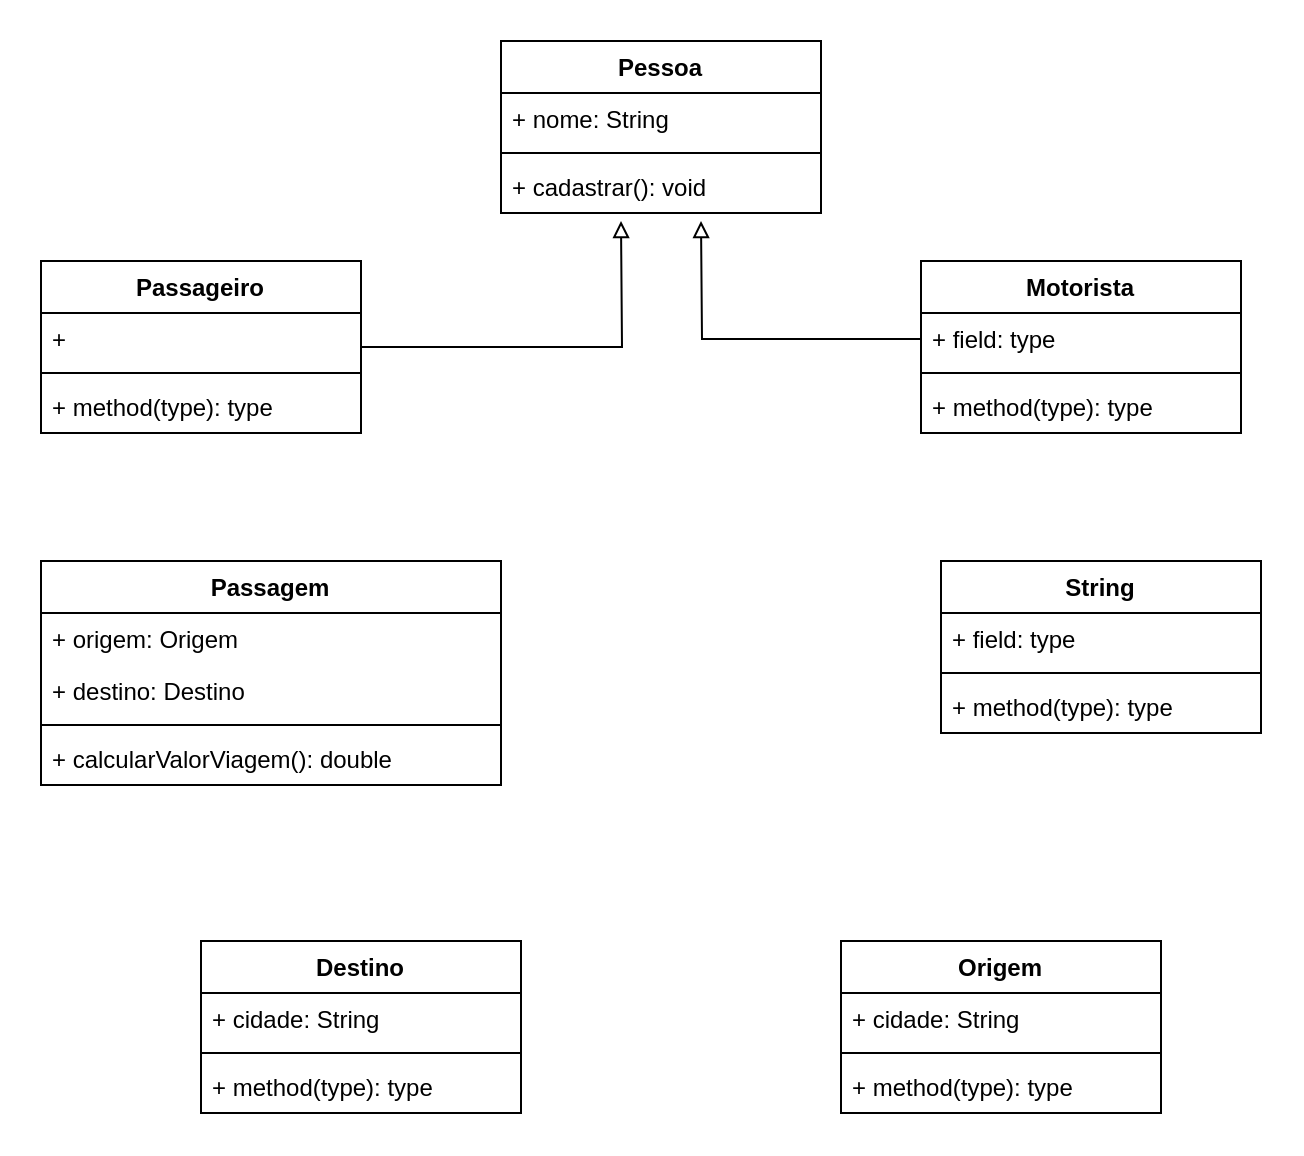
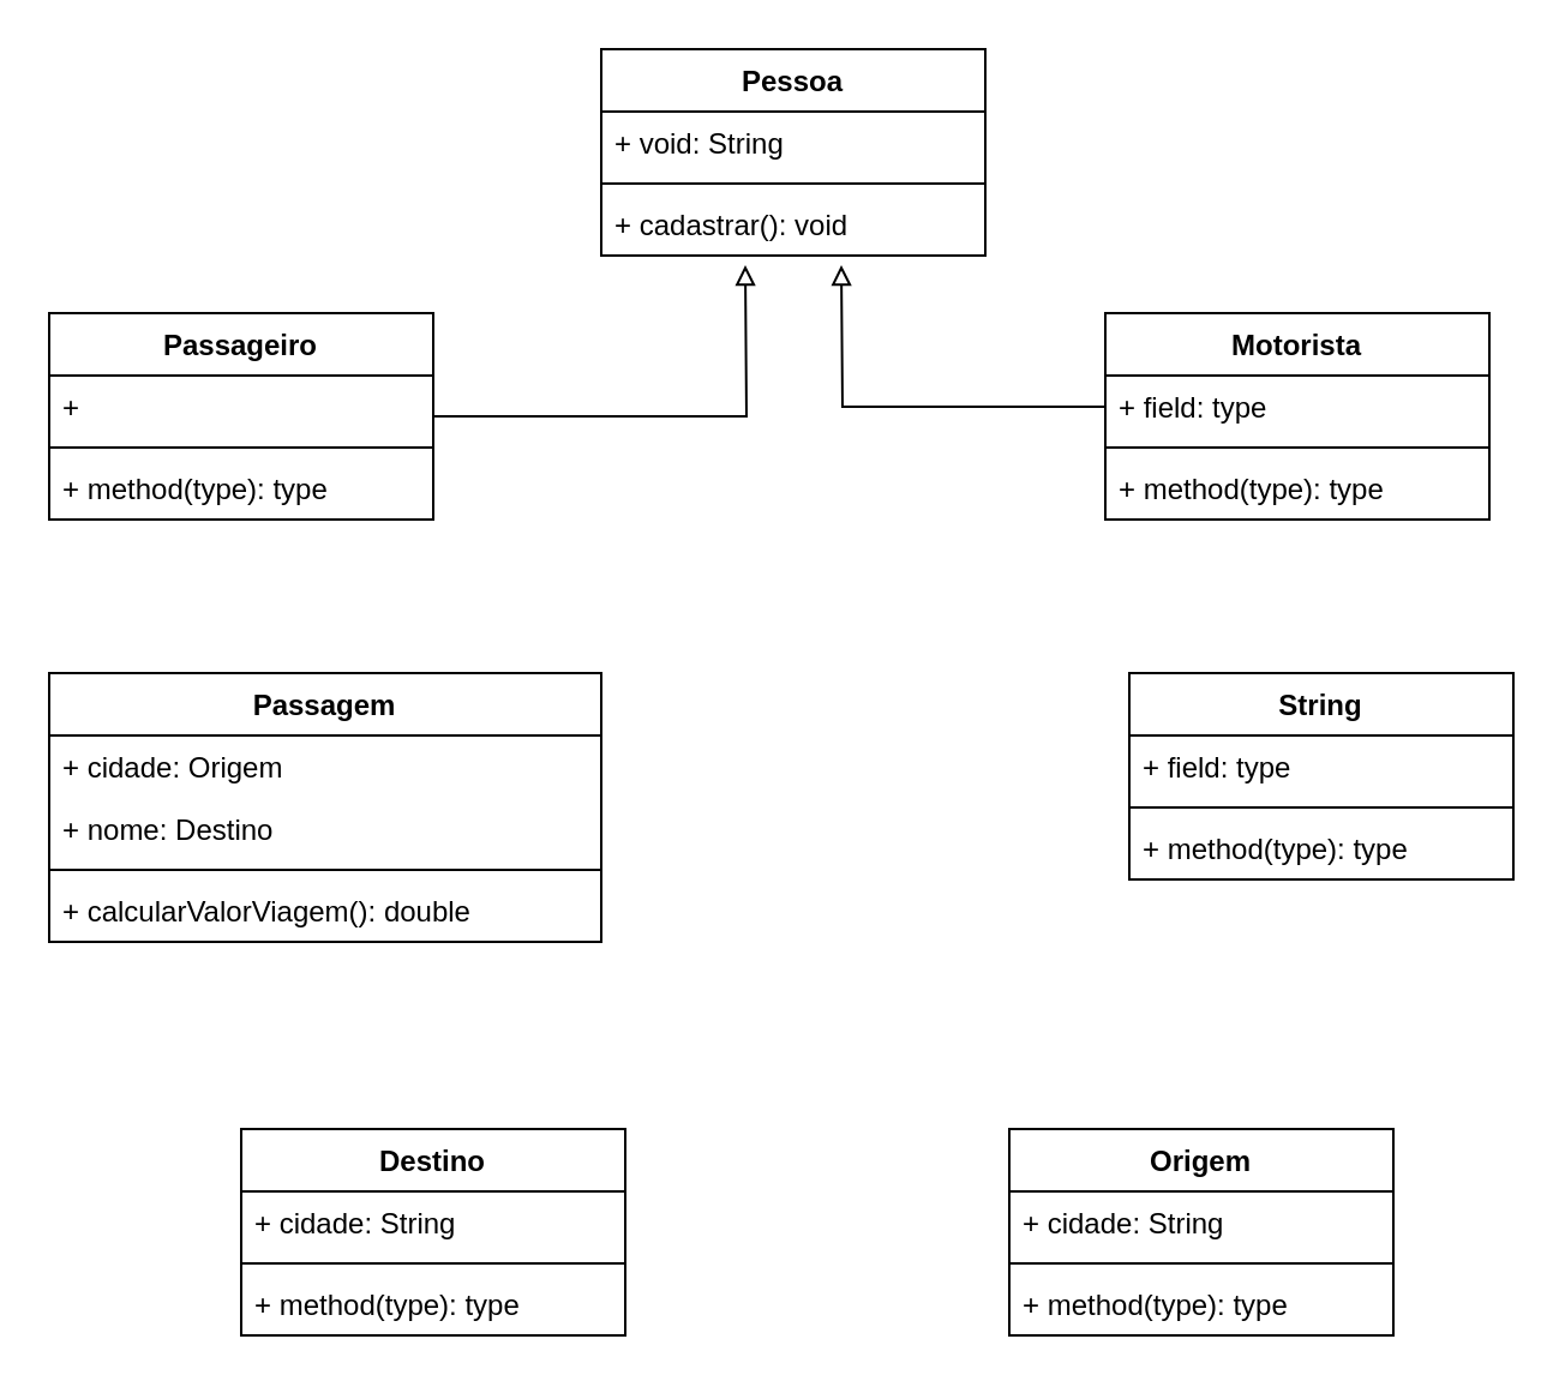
  <mxCell id="0" />
  <mxCell id="1" parent="0" />
  <mxCell id="2" value="Pessoa" style="swimlane;fontStyle=1;align=center;verticalAlign=top;childLayout=stackLayout;horizontal=1;startSize=26;horizontalStack=0;resizeParent=1;resizeParentMax=0;resizeLast=0;collapsible=1;marginBottom=0;whiteSpace=wrap;html=1;" vertex="1" parent="1"><mxGeometry x="250" y="20" width="160" height="86" as="geometry" /></mxCell>
- <mxCell id="3" value="+ nome: String" style="text;strokeColor=none;fillColor=none;align=left;verticalAlign=top;spacingLeft=4;spacingRight=4;overflow=hidden;rotatable=0;points=[[0,0.5],[1,0.5]];portConstraint=eastwest;whiteSpace=wrap;html=1;" vertex="1" parent="2"><mxGeometry y="26" width="160" height="26" as="geometry" /></mxCell>
+ <mxCell id="3" value="+ void: String" style="text;strokeColor=none;fillColor=none;align=left;verticalAlign=top;spacingLeft=4;spacingRight=4;overflow=hidden;rotatable=0;points=[[0,0.5],[1,0.5]];portConstraint=eastwest;whiteSpace=wrap;html=1;" vertex="1" parent="2"><mxGeometry y="26" width="160" height="26" as="geometry" /></mxCell>
  <mxCell id="4" value="" style="line;strokeWidth=1;fillColor=none;align=left;verticalAlign=middle;spacingTop=-1;spacingLeft=3;spacingRight=3;rotatable=0;labelPosition=right;points=[];portConstraint=eastwest;strokeColor=inherit;" vertex="1" parent="2"><mxGeometry y="52" width="160" height="8" as="geometry" /></mxCell>
  <mxCell id="5" value="+ cadastrar(): void" style="text;strokeColor=none;fillColor=none;align=left;verticalAlign=top;spacingLeft=4;spacingRight=4;overflow=hidden;rotatable=0;points=[[0,0.5],[1,0.5]];portConstraint=eastwest;whiteSpace=wrap;html=1;" vertex="1" parent="2"><mxGeometry y="60" width="160" height="26" as="geometry" /></mxCell>
  <mxCell id="6" value="String" style="swimlane;fontStyle=1;align=center;verticalAlign=top;childLayout=stackLayout;horizontal=1;startSize=26;horizontalStack=0;resizeParent=1;resizeParentMax=0;resizeLast=0;collapsible=1;marginBottom=0;whiteSpace=wrap;html=1;" vertex="1" parent="1"><mxGeometry x="470" y="280" width="160" height="86" as="geometry" /></mxCell>
  <mxCell id="7" value="+ field: type" style="text;strokeColor=none;fillColor=none;align=left;verticalAlign=top;spacingLeft=4;spacingRight=4;overflow=hidden;rotatable=0;points=[[0,0.5],[1,0.5]];portConstraint=eastwest;whiteSpace=wrap;html=1;" vertex="1" parent="6"><mxGeometry y="26" width="160" height="26" as="geometry" /></mxCell>
  <mxCell id="8" value="" style="line;strokeWidth=1;fillColor=none;align=left;verticalAlign=middle;spacingTop=-1;spacingLeft=3;spacingRight=3;rotatable=0;labelPosition=right;points=[];portConstraint=eastwest;strokeColor=inherit;" vertex="1" parent="6"><mxGeometry y="52" width="160" height="8" as="geometry" /></mxCell>
  <mxCell id="9" value="+ method(type): type" style="text;strokeColor=none;fillColor=none;align=left;verticalAlign=top;spacingLeft=4;spacingRight=4;overflow=hidden;rotatable=0;points=[[0,0.5],[1,0.5]];portConstraint=eastwest;whiteSpace=wrap;html=1;" vertex="1" parent="6"><mxGeometry y="60" width="160" height="26" as="geometry" /></mxCell>
  <mxCell id="10" style="edgeStyle=orthogonalEdgeStyle;rounded=0;orthogonalLoop=1;jettySize=auto;html=1;endArrow=block;endFill=0;" edge="1" parent="1" source="11"><mxGeometry relative="1" as="geometry"><mxPoint x="310" y="110" as="targetPoint" /></mxGeometry></mxCell>
  <mxCell id="11" value="Passageiro" style="swimlane;fontStyle=1;align=center;verticalAlign=top;childLayout=stackLayout;horizontal=1;startSize=26;horizontalStack=0;resizeParent=1;resizeParentMax=0;resizeLast=0;collapsible=1;marginBottom=0;whiteSpace=wrap;html=1;" vertex="1" parent="1"><mxGeometry x="20" y="130" width="160" height="86" as="geometry" /></mxCell>
  <mxCell id="12" value="+" style="text;strokeColor=none;fillColor=none;align=left;verticalAlign=top;spacingLeft=4;spacingRight=4;overflow=hidden;rotatable=0;points=[[0,0.5],[1,0.5]];portConstraint=eastwest;whiteSpace=wrap;html=1;" vertex="1" parent="11"><mxGeometry y="26" width="160" height="26" as="geometry" /></mxCell>
  <mxCell id="13" value="" style="line;strokeWidth=1;fillColor=none;align=left;verticalAlign=middle;spacingTop=-1;spacingLeft=3;spacingRight=3;rotatable=0;labelPosition=right;points=[];portConstraint=eastwest;strokeColor=inherit;" vertex="1" parent="11"><mxGeometry y="52" width="160" height="8" as="geometry" /></mxCell>
  <mxCell id="14" value="+ method(type): type" style="text;strokeColor=none;fillColor=none;align=left;verticalAlign=top;spacingLeft=4;spacingRight=4;overflow=hidden;rotatable=0;points=[[0,0.5],[1,0.5]];portConstraint=eastwest;whiteSpace=wrap;html=1;" vertex="1" parent="11"><mxGeometry y="60" width="160" height="26" as="geometry" /></mxCell>
  <mxCell id="15" value="Motorista" style="swimlane;fontStyle=1;align=center;verticalAlign=top;childLayout=stackLayout;horizontal=1;startSize=26;horizontalStack=0;resizeParent=1;resizeParentMax=0;resizeLast=0;collapsible=1;marginBottom=0;whiteSpace=wrap;html=1;" vertex="1" parent="1"><mxGeometry x="460" y="130" width="160" height="86" as="geometry" /></mxCell>
  <mxCell id="16" style="edgeStyle=orthogonalEdgeStyle;rounded=0;orthogonalLoop=1;jettySize=auto;html=1;endArrow=block;endFill=0;" edge="1" parent="15" source="17"><mxGeometry relative="1" as="geometry"><mxPoint x="-110" y="-20" as="targetPoint" /></mxGeometry></mxCell>
  <mxCell id="17" value="+ field: type" style="text;strokeColor=none;fillColor=none;align=left;verticalAlign=top;spacingLeft=4;spacingRight=4;overflow=hidden;rotatable=0;points=[[0,0.5],[1,0.5]];portConstraint=eastwest;whiteSpace=wrap;html=1;" vertex="1" parent="15"><mxGeometry y="26" width="160" height="26" as="geometry" /></mxCell>
  <mxCell id="18" value="" style="line;strokeWidth=1;fillColor=none;align=left;verticalAlign=middle;spacingTop=-1;spacingLeft=3;spacingRight=3;rotatable=0;labelPosition=right;points=[];portConstraint=eastwest;strokeColor=inherit;" vertex="1" parent="15"><mxGeometry y="52" width="160" height="8" as="geometry" /></mxCell>
  <mxCell id="19" value="+ method(type): type" style="text;strokeColor=none;fillColor=none;align=left;verticalAlign=top;spacingLeft=4;spacingRight=4;overflow=hidden;rotatable=0;points=[[0,0.5],[1,0.5]];portConstraint=eastwest;whiteSpace=wrap;html=1;" vertex="1" parent="15"><mxGeometry y="60" width="160" height="26" as="geometry" /></mxCell>
  <mxCell id="20" value="Origem" style="swimlane;fontStyle=1;align=center;verticalAlign=top;childLayout=stackLayout;horizontal=1;startSize=26;horizontalStack=0;resizeParent=1;resizeParentMax=0;resizeLast=0;collapsible=1;marginBottom=0;whiteSpace=wrap;html=1;" vertex="1" parent="1"><mxGeometry x="420" y="470" width="160" height="86" as="geometry" /></mxCell>
  <mxCell id="21" value="+ cidade: String" style="text;strokeColor=none;fillColor=none;align=left;verticalAlign=top;spacingLeft=4;spacingRight=4;overflow=hidden;rotatable=0;points=[[0,0.5],[1,0.5]];portConstraint=eastwest;whiteSpace=wrap;html=1;" vertex="1" parent="20"><mxGeometry y="26" width="160" height="26" as="geometry" /></mxCell>
  <mxCell id="22" value="" style="line;strokeWidth=1;fillColor=none;align=left;verticalAlign=middle;spacingTop=-1;spacingLeft=3;spacingRight=3;rotatable=0;labelPosition=right;points=[];portConstraint=eastwest;strokeColor=inherit;" vertex="1" parent="20"><mxGeometry y="52" width="160" height="8" as="geometry" /></mxCell>
  <mxCell id="23" value="+ method(type): type" style="text;strokeColor=none;fillColor=none;align=left;verticalAlign=top;spacingLeft=4;spacingRight=4;overflow=hidden;rotatable=0;points=[[0,0.5],[1,0.5]];portConstraint=eastwest;whiteSpace=wrap;html=1;" vertex="1" parent="20"><mxGeometry y="60" width="160" height="26" as="geometry" /></mxCell>
  <mxCell id="24" value="Passagem" style="swimlane;fontStyle=1;align=center;verticalAlign=top;childLayout=stackLayout;horizontal=1;startSize=26;horizontalStack=0;resizeParent=1;resizeParentMax=0;resizeLast=0;collapsible=1;marginBottom=0;whiteSpace=wrap;html=1;" vertex="1" parent="1"><mxGeometry x="20" y="280" width="230" height="112" as="geometry" /></mxCell>
- <mxCell id="25" value="+ origem: Origem" style="text;strokeColor=none;fillColor=none;align=left;verticalAlign=top;spacingLeft=4;spacingRight=4;overflow=hidden;rotatable=0;points=[[0,0.5],[1,0.5]];portConstraint=eastwest;whiteSpace=wrap;html=1;" vertex="1" parent="24"><mxGeometry y="26" width="230" height="26" as="geometry" /></mxCell>
- <mxCell id="26" value="+ destino: Destino" style="text;strokeColor=none;fillColor=none;align=left;verticalAlign=top;spacingLeft=4;spacingRight=4;overflow=hidden;rotatable=0;points=[[0,0.5],[1,0.5]];portConstraint=eastwest;whiteSpace=wrap;html=1;" vertex="1" parent="24"><mxGeometry y="52" width="230" height="26" as="geometry" /></mxCell>
+ <mxCell id="25" value="+ cidade: Origem" style="text;strokeColor=none;fillColor=none;align=left;verticalAlign=top;spacingLeft=4;spacingRight=4;overflow=hidden;rotatable=0;points=[[0,0.5],[1,0.5]];portConstraint=eastwest;whiteSpace=wrap;html=1;" vertex="1" parent="24"><mxGeometry y="26" width="230" height="26" as="geometry" /></mxCell>
+ <mxCell id="26" value="+ nome: Destino" style="text;strokeColor=none;fillColor=none;align=left;verticalAlign=top;spacingLeft=4;spacingRight=4;overflow=hidden;rotatable=0;points=[[0,0.5],[1,0.5]];portConstraint=eastwest;whiteSpace=wrap;html=1;" vertex="1" parent="24"><mxGeometry y="52" width="230" height="26" as="geometry" /></mxCell>
  <mxCell id="27" value="" style="line;strokeWidth=1;fillColor=none;align=left;verticalAlign=middle;spacingTop=-1;spacingLeft=3;spacingRight=3;rotatable=0;labelPosition=right;points=[];portConstraint=eastwest;strokeColor=inherit;" vertex="1" parent="24"><mxGeometry y="78" width="230" height="8" as="geometry" /></mxCell>
  <mxCell id="28" value="+ calcularValorViagem(): double" style="text;strokeColor=none;fillColor=none;align=left;verticalAlign=top;spacingLeft=4;spacingRight=4;overflow=hidden;rotatable=0;points=[[0,0.5],[1,0.5]];portConstraint=eastwest;whiteSpace=wrap;html=1;" vertex="1" parent="24"><mxGeometry y="86" width="230" height="26" as="geometry" /></mxCell>
  <mxCell id="29" value="Destino" style="swimlane;fontStyle=1;align=center;verticalAlign=top;childLayout=stackLayout;horizontal=1;startSize=26;horizontalStack=0;resizeParent=1;resizeParentMax=0;resizeLast=0;collapsible=1;marginBottom=0;whiteSpace=wrap;html=1;" vertex="1" parent="1"><mxGeometry x="100" y="470" width="160" height="86" as="geometry" /></mxCell>
  <mxCell id="30" value="+ cidade: String" style="text;strokeColor=none;fillColor=none;align=left;verticalAlign=top;spacingLeft=4;spacingRight=4;overflow=hidden;rotatable=0;points=[[0,0.5],[1,0.5]];portConstraint=eastwest;whiteSpace=wrap;html=1;" vertex="1" parent="29"><mxGeometry y="26" width="160" height="26" as="geometry" /></mxCell>
  <mxCell id="31" value="" style="line;strokeWidth=1;fillColor=none;align=left;verticalAlign=middle;spacingTop=-1;spacingLeft=3;spacingRight=3;rotatable=0;labelPosition=right;points=[];portConstraint=eastwest;strokeColor=inherit;" vertex="1" parent="29"><mxGeometry y="52" width="160" height="8" as="geometry" /></mxCell>
  <mxCell id="32" value="+ method(type): type" style="text;strokeColor=none;fillColor=none;align=left;verticalAlign=top;spacingLeft=4;spacingRight=4;overflow=hidden;rotatable=0;points=[[0,0.5],[1,0.5]];portConstraint=eastwest;whiteSpace=wrap;html=1;" vertex="1" parent="29"><mxGeometry y="60" width="160" height="26" as="geometry" /></mxCell>
